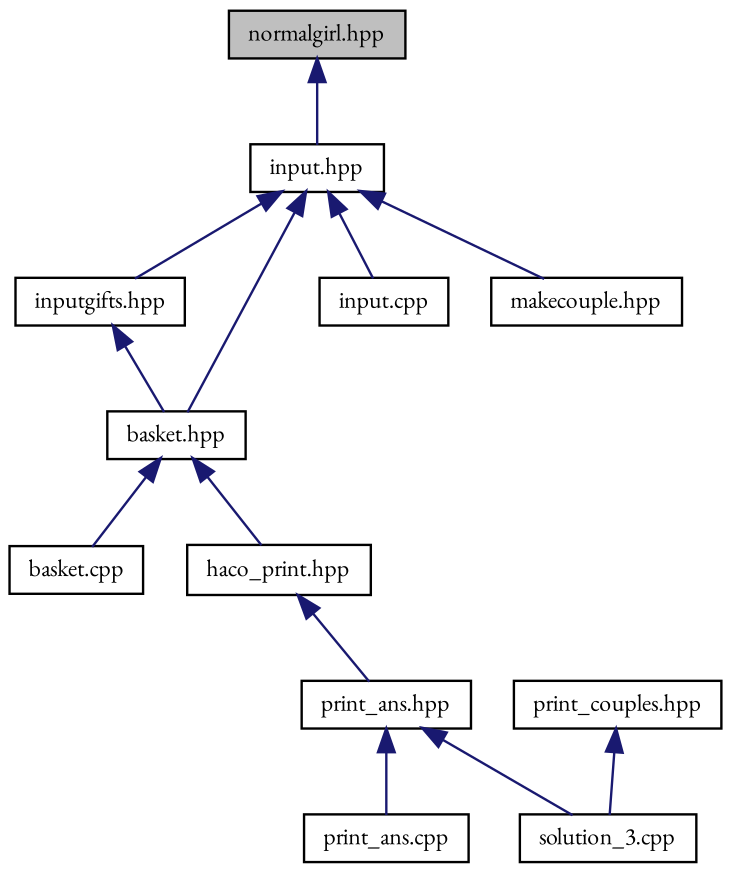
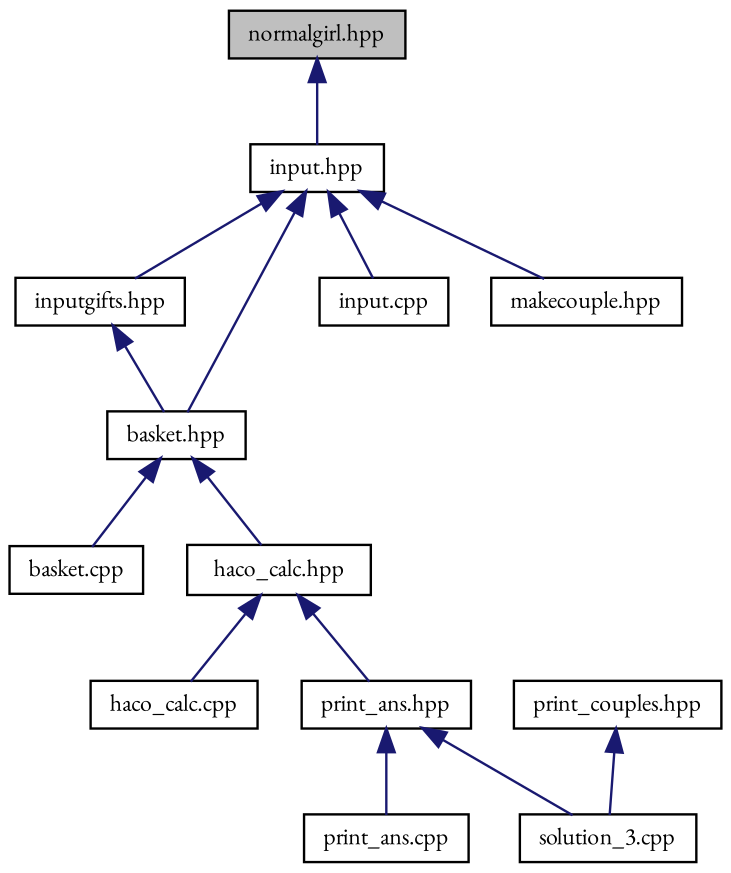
  digraph {
    fontname="EB Garamond"
    node [color=black fillcolor=white fontname="EB Garamond" fontsize=10 shape=record style=filled]
    edge [color=midnightblue dir=back fontname="EB Garamond" fontsize=10 labelfontname=Helvetica labelfontsize=10 style=solid]
    n1 [fillcolor=grey75 fontcolor=black height=0.2 label="normalgirl.hpp" width=0.4]
    n2 [height=0.2 label="input.hpp" width=0.4]
    n3 [height=0.2 label="inputgifts.hpp" width=0.4]
    n4 [height=0.2 label="basket.hpp" width=0.4]
    n5 [height=0.2 label="input.cpp" width=0.4]
    n6 [height=0.2 label="makecouple.hpp" width=0.4]
    n7 [height=0.2 label="basket.cpp" width=0.4]
-   n8 [height=0.2 label="haco_print.hpp" width=0.4]
+   n8 [height=0.2 label="haco_calc.hpp" width=0.4]
+   n9 [height=0.2 label="haco_calc.cpp" width=0.4]
    n10 [height=0.2 label="print_ans.hpp" width=0.4]
    n11 [height=0.2 label="print_ans.cpp" width=0.4]
    n12 [height=0.2 label="solution_3.cpp" width=0.4]
    n13 [height=0.2 label="print_couples.hpp" width=0.4]
    n1 -> n2
    n2 -> n3
    n2 -> n4
    n2 -> n5
    n2 -> n6
    n3 -> n4
    n4 -> n7
    n4 -> n8
+   n8 -> n9
    n8 -> n10
    n10 -> n11
    n10 -> n12
    n13 -> n12
  }
